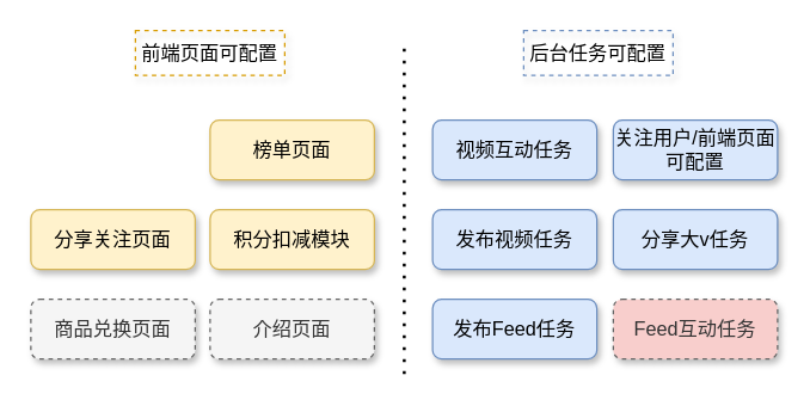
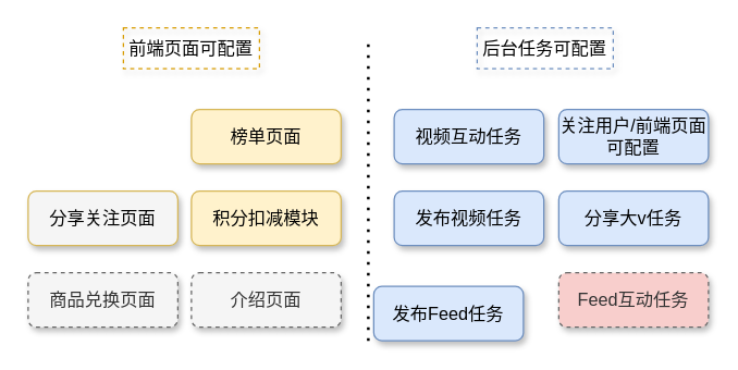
  <mxCell id="0" />
  <mxCell id="1" parent="0" />
  <mxCell id="2" value="介绍页面" style="rounded=1;whiteSpace=wrap;html=1;fillColor=#f5f5f5;strokeColor=#666666;fontColor=#333333;dashed=1;shadow=1;fontSize=13;" vertex="1" parent="1"><mxGeometry x="140" y="200" width="110" height="40" as="geometry" /></mxCell>
  <mxCell id="3" value="" style="endArrow=none;dashed=1;html=1;dashPattern=1 3;strokeWidth=2;shadow=0;sketch=0;fontSize=13;" edge="1" parent="1"><mxGeometry width="50" height="50" relative="1" as="geometry"><mxPoint x="270" y="250" as="sourcePoint" /><mxPoint x="270" y="30" as="targetPoint" /></mxGeometry></mxCell>
  <mxCell id="4" value="前端页面可配置" style="text;html=1;strokeColor=#d79b00;align=center;verticalAlign=middle;whiteSpace=wrap;rounded=0;dashed=1;shadow=1;sketch=0;fontSize=13;" vertex="1" parent="1"><mxGeometry x="90" y="20" width="100" height="30" as="geometry" /></mxCell>
  <mxCell id="5" value="后台任务可配置" style="text;html=1;strokeColor=#6c8ebf;align=center;verticalAlign=middle;whiteSpace=wrap;rounded=0;dashed=1;shadow=1;sketch=0;fontSize=13;" vertex="1" parent="1"><mxGeometry x="350" y="20" width="100" height="30" as="geometry" /></mxCell>
  <mxCell id="6" value="榜单页面" style="rounded=1;whiteSpace=wrap;html=1;fillColor=#fff2cc;strokeColor=#d6b656;shadow=1;fontSize=13;" vertex="1" parent="1"><mxGeometry x="140" y="80" width="110" height="40" as="geometry" /></mxCell>
- <mxCell id="7" value="分享关注页面" style="rounded=1;whiteSpace=wrap;html=1;fillColor=#fff2cc;strokeColor=#d6b656;shadow=1;fontSize=13;" vertex="1" parent="1"><mxGeometry x="20" y="140" width="110" height="40" as="geometry" /></mxCell>
+ <mxCell id="7" value="分享关注页面" style="rounded=1;whiteSpace=wrap;html=1;fillColor=#f5f5f5;strokeColor=#d6b656;shadow=1;fontSize=13;" vertex="1" parent="1"><mxGeometry x="20" y="140" width="110" height="40" as="geometry" /></mxCell>
  <mxCell id="8" value="积分扣减模块" style="rounded=1;whiteSpace=wrap;html=1;fillColor=#fff2cc;strokeColor=#d6b656;shadow=1;fontSize=13;" vertex="1" parent="1"><mxGeometry x="140" y="140" width="110" height="40" as="geometry" /></mxCell>
  <mxCell id="9" value="商品兑换页面" style="rounded=1;whiteSpace=wrap;html=1;fontColor=#333333;sketch=0;shadow=1;glass=0;fillStyle=hachure;dashed=1;fillColor=#f5f5f5;strokeColor=#666666;fontSize=13;" vertex="1" parent="1"><mxGeometry x="20" y="200" width="110" height="40" as="geometry" /></mxCell>
  <mxCell id="10" value="视频互动任务" style="rounded=1;whiteSpace=wrap;html=1;fillColor=#dae8fc;strokeColor=#6c8ebf;shadow=1;fontSize=13;" vertex="1" parent="1"><mxGeometry x="289" y="80" width="110" height="40" as="geometry" /></mxCell>
  <mxCell id="11" value="Feed互动任务" style="rounded=1;whiteSpace=wrap;html=1;dashed=1;fillColor=#f8cecc;strokeColor=#666666;fontColor=#333333;shadow=1;fontSize=13;" vertex="1" parent="1"><mxGeometry x="410" y="200" width="110" height="40" as="geometry" /></mxCell>
  <mxCell id="12" value="发布视频任务" style="rounded=1;whiteSpace=wrap;html=1;fillColor=#dae8fc;strokeColor=#6c8ebf;shadow=1;fontSize=13;" vertex="1" parent="1"><mxGeometry x="289" y="140" width="110" height="40" as="geometry" /></mxCell>
- <mxCell id="13" value="发布Feed任务" style="rounded=1;whiteSpace=wrap;html=1;fillColor=#dae8fc;strokeColor=#6c8ebf;shadow=1;fontSize=13;" vertex="1" parent="1"><mxGeometry x="289" y="200" width="110" height="40" as="geometry" /></mxCell>
+ <mxCell id="13" value="发布Feed任务" style="rounded=1;whiteSpace=wrap;html=1;fillColor=#dae8fc;strokeColor=#6c8ebf;shadow=1;fontSize=13;" vertex="1" parent="1"><mxGeometry x="274" y="210" width="110" height="40" as="geometry" /></mxCell>
  <mxCell id="14" value="关注用户/前端页面可配置" style="rounded=1;whiteSpace=wrap;html=1;fillColor=#dae8fc;strokeColor=#6c8ebf;shadow=1;fontSize=13;" vertex="1" parent="1"><mxGeometry x="410" y="80" width="110" height="40" as="geometry" /></mxCell>
  <mxCell id="15" value="分享大v任务" style="rounded=1;whiteSpace=wrap;html=1;fillColor=#dae8fc;strokeColor=#6c8ebf;shadow=1;fontSize=13;" vertex="1" parent="1"><mxGeometry x="410" y="140" width="110" height="40" as="geometry" /></mxCell>
